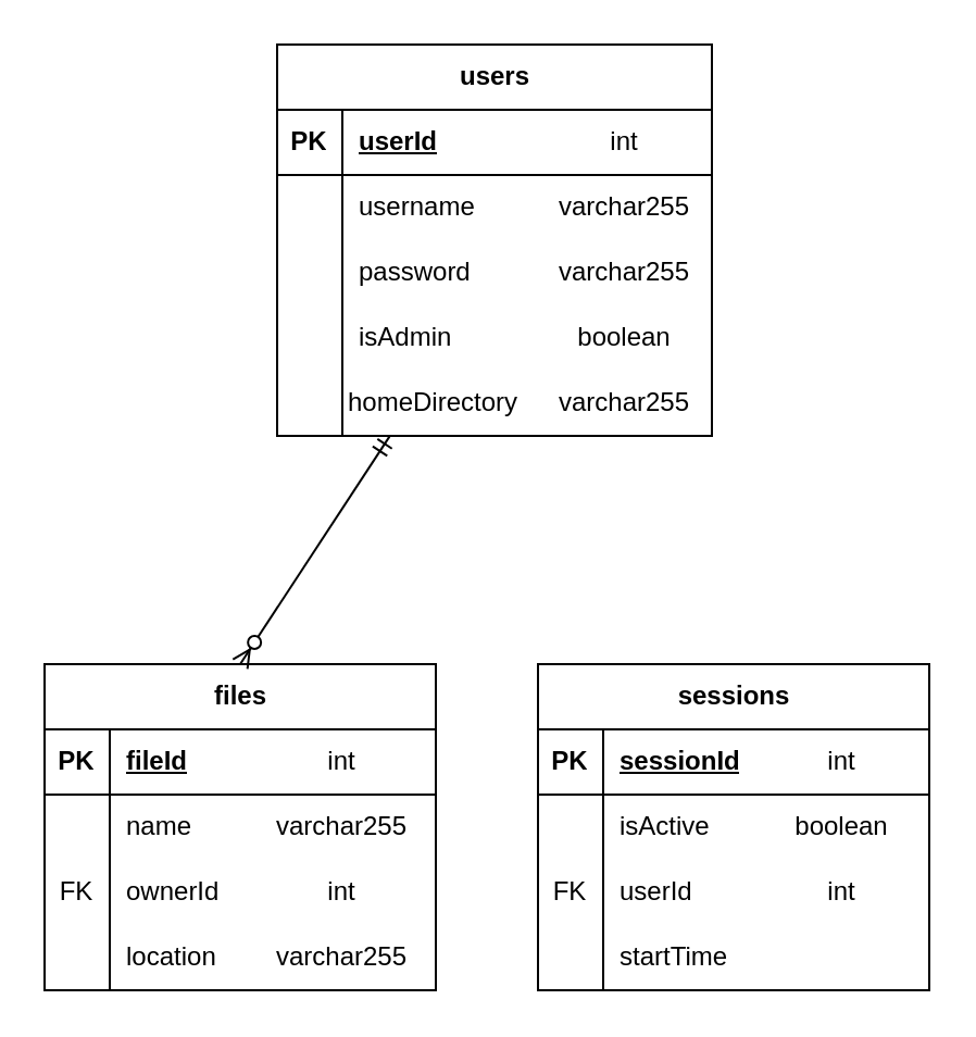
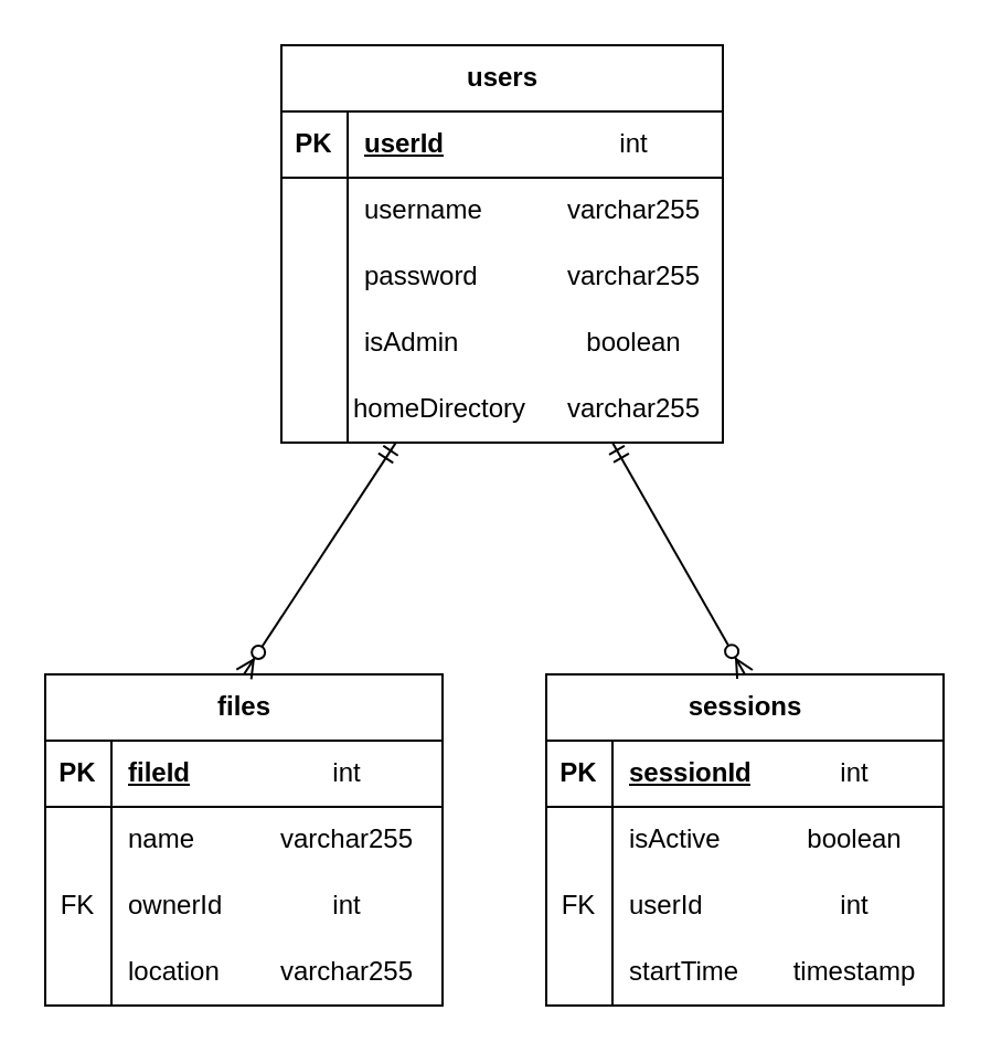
  <mxCell id="0" />
  <mxCell id="1" parent="0" />
  <mxCell id="2" value="varchar255" style="text;html=1;align=center;verticalAlign=middle;whiteSpace=wrap;rounded=0;" parent="1" vertex="1"><mxGeometry x="257" y="170" width="60" height="30" as="geometry" /></mxCell>
  <mxCell id="3" value="" style="endArrow=none;html=1;rounded=0;entryX=0.15;entryY=0.996;entryDx=0;entryDy=0;entryPerimeter=0;" parent="1" target="14" edge="1"><mxGeometry width="50" height="50" relative="1" as="geometry"><mxPoint x="157" y="200" as="sourcePoint" /><mxPoint x="157" y="210" as="targetPoint" /></mxGeometry></mxCell>
  <mxCell id="4" value="users" style="shape=table;startSize=30;container=1;collapsible=1;childLayout=tableLayout;fixedRows=1;rowLines=0;fontStyle=1;align=center;resizeLast=1;html=1;" parent="1" vertex="1"><mxGeometry x="127" y="20" width="200" height="180" as="geometry"><mxRectangle x="120" y="210" width="70" height="30" as="alternateBounds" /></mxGeometry></mxCell>
  <mxCell id="5" value="" style="shape=tableRow;horizontal=0;startSize=0;swimlaneHead=0;swimlaneBody=0;fillColor=none;collapsible=0;dropTarget=0;points=[[0,0.5],[1,0.5]];portConstraint=eastwest;top=0;left=0;right=0;bottom=1;strokeColor=default;fontStyle=0" parent="4" vertex="1"><mxGeometry y="30" width="200" height="30" as="geometry" /></mxCell>
  <mxCell id="6" value="PK" style="shape=partialRectangle;connectable=0;fillColor=none;top=0;left=0;bottom=0;right=0;fontStyle=1;overflow=hidden;whiteSpace=wrap;html=1;" parent="5" vertex="1"><mxGeometry width="30" height="30" as="geometry"><mxRectangle width="30" height="30" as="alternateBounds" /></mxGeometry></mxCell>
  <mxCell id="7" value="userId" style="shape=partialRectangle;connectable=0;fillColor=none;top=0;left=0;bottom=0;right=0;align=left;spacingLeft=6;fontStyle=5;overflow=hidden;whiteSpace=wrap;html=1;" parent="5" vertex="1"><mxGeometry x="30" width="170" height="30" as="geometry"><mxRectangle width="170" height="30" as="alternateBounds" /></mxGeometry></mxCell>
  <mxCell id="8" value="" style="shape=tableRow;horizontal=0;startSize=0;swimlaneHead=0;swimlaneBody=0;fillColor=none;collapsible=0;dropTarget=0;points=[[0,0.5],[1,0.5]];portConstraint=eastwest;top=0;left=0;right=0;bottom=0;" parent="4" vertex="1"><mxGeometry y="60" width="200" height="30" as="geometry" /></mxCell>
  <mxCell id="9" value="" style="shape=partialRectangle;connectable=0;fillColor=none;top=0;left=0;bottom=0;right=0;editable=1;overflow=hidden;whiteSpace=wrap;html=1;" parent="8" vertex="1"><mxGeometry width="30" height="30" as="geometry"><mxRectangle width="30" height="30" as="alternateBounds" /></mxGeometry></mxCell>
  <mxCell id="10" value="username" style="shape=partialRectangle;connectable=0;fillColor=none;top=0;left=0;bottom=0;right=0;align=left;spacingLeft=6;overflow=hidden;whiteSpace=wrap;html=1;" parent="8" vertex="1"><mxGeometry x="30" width="170" height="30" as="geometry"><mxRectangle width="170" height="30" as="alternateBounds" /></mxGeometry></mxCell>
  <mxCell id="11" value="" style="shape=tableRow;horizontal=0;startSize=0;swimlaneHead=0;swimlaneBody=0;fillColor=none;collapsible=0;dropTarget=0;points=[[0,0.5],[1,0.5]];portConstraint=eastwest;top=0;left=0;right=0;bottom=0;" parent="4" vertex="1"><mxGeometry y="90" width="200" height="30" as="geometry" /></mxCell>
  <mxCell id="12" value="" style="shape=partialRectangle;connectable=0;fillColor=none;top=0;left=0;bottom=0;right=0;editable=1;overflow=hidden;whiteSpace=wrap;html=1;" parent="11" vertex="1"><mxGeometry width="30" height="30" as="geometry"><mxRectangle width="30" height="30" as="alternateBounds" /></mxGeometry></mxCell>
  <mxCell id="13" value="password" style="shape=partialRectangle;connectable=0;fillColor=none;top=0;left=0;bottom=0;right=0;align=left;spacingLeft=6;overflow=hidden;whiteSpace=wrap;html=1;" parent="11" vertex="1"><mxGeometry x="30" width="170" height="30" as="geometry"><mxRectangle width="170" height="30" as="alternateBounds" /></mxGeometry></mxCell>
  <mxCell id="14" value="" style="shape=tableRow;horizontal=0;startSize=0;swimlaneHead=0;swimlaneBody=0;fillColor=none;collapsible=0;dropTarget=0;points=[[0,0.5],[1,0.5]];portConstraint=eastwest;top=0;left=0;right=0;bottom=0;" parent="4" vertex="1"><mxGeometry y="120" width="200" height="30" as="geometry" /></mxCell>
  <mxCell id="15" value="" style="shape=partialRectangle;connectable=0;fillColor=none;top=0;left=0;bottom=0;right=0;editable=1;overflow=hidden;whiteSpace=wrap;html=1;" parent="14" vertex="1"><mxGeometry width="30" height="30" as="geometry"><mxRectangle width="30" height="30" as="alternateBounds" /></mxGeometry></mxCell>
  <mxCell id="16" value="&lt;div&gt;isAdmin&lt;/div&gt;" style="shape=partialRectangle;connectable=0;fillColor=none;top=0;left=0;bottom=0;right=0;align=left;spacingLeft=6;overflow=hidden;whiteSpace=wrap;html=1;" parent="14" vertex="1"><mxGeometry x="30" width="170" height="30" as="geometry"><mxRectangle width="170" height="30" as="alternateBounds" /></mxGeometry></mxCell>
  <mxCell id="17" value="int" style="text;html=1;align=center;verticalAlign=middle;whiteSpace=wrap;rounded=0;" parent="1" vertex="1"><mxGeometry x="257" y="50" width="60" height="30" as="geometry" /></mxCell>
  <mxCell id="18" value="varchar255" style="text;html=1;align=center;verticalAlign=middle;whiteSpace=wrap;rounded=0;" parent="1" vertex="1"><mxGeometry x="257" y="80" width="60" height="30" as="geometry" /></mxCell>
  <mxCell id="19" value="boolean" style="text;html=1;align=center;verticalAlign=middle;whiteSpace=wrap;rounded=0;" parent="1" vertex="1"><mxGeometry x="257" y="140" width="60" height="30" as="geometry" /></mxCell>
  <mxCell id="20" value="homeDirectory" style="text;html=1;align=center;verticalAlign=middle;whiteSpace=wrap;rounded=0;" parent="1" vertex="1"><mxGeometry x="167" y="170" width="63.5" height="30" as="geometry" /></mxCell>
  <mxCell id="21" value="varchar255" style="text;html=1;align=center;verticalAlign=middle;whiteSpace=wrap;rounded=0;" parent="1" vertex="1"><mxGeometry x="257" y="110" width="60" height="30" as="geometry" /></mxCell>
  <mxCell id="22" value="files" style="shape=table;startSize=30;container=1;collapsible=1;childLayout=tableLayout;fixedRows=1;rowLines=0;fontStyle=1;align=center;resizeLast=1;html=1;" parent="1" vertex="1"><mxGeometry x="20" y="305" width="180" height="150" as="geometry" /></mxCell>
  <mxCell id="23" value="" style="shape=tableRow;horizontal=0;startSize=0;swimlaneHead=0;swimlaneBody=0;fillColor=none;collapsible=0;dropTarget=0;points=[[0,0.5],[1,0.5]];portConstraint=eastwest;top=0;left=0;right=0;bottom=1;" parent="22" vertex="1"><mxGeometry y="30" width="180" height="30" as="geometry" /></mxCell>
  <mxCell id="24" value="PK" style="shape=partialRectangle;connectable=0;fillColor=none;top=0;left=0;bottom=0;right=0;fontStyle=1;overflow=hidden;whiteSpace=wrap;html=1;" parent="23" vertex="1"><mxGeometry width="30" height="30" as="geometry"><mxRectangle width="30" height="30" as="alternateBounds" /></mxGeometry></mxCell>
  <mxCell id="25" value="fileId" style="shape=partialRectangle;connectable=0;fillColor=none;top=0;left=0;bottom=0;right=0;align=left;spacingLeft=6;fontStyle=5;overflow=hidden;whiteSpace=wrap;html=1;" parent="23" vertex="1"><mxGeometry x="30" width="150" height="30" as="geometry"><mxRectangle width="150" height="30" as="alternateBounds" /></mxGeometry></mxCell>
  <mxCell id="26" value="" style="shape=tableRow;horizontal=0;startSize=0;swimlaneHead=0;swimlaneBody=0;fillColor=none;collapsible=0;dropTarget=0;points=[[0,0.5],[1,0.5]];portConstraint=eastwest;top=0;left=0;right=0;bottom=0;" parent="22" vertex="1"><mxGeometry y="60" width="180" height="30" as="geometry" /></mxCell>
  <mxCell id="27" value="" style="shape=partialRectangle;connectable=0;fillColor=none;top=0;left=0;bottom=0;right=0;editable=1;overflow=hidden;whiteSpace=wrap;html=1;" parent="26" vertex="1"><mxGeometry width="30" height="30" as="geometry"><mxRectangle width="30" height="30" as="alternateBounds" /></mxGeometry></mxCell>
  <mxCell id="28" value="name" style="shape=partialRectangle;connectable=0;fillColor=none;top=0;left=0;bottom=0;right=0;align=left;spacingLeft=6;overflow=hidden;whiteSpace=wrap;html=1;" parent="26" vertex="1"><mxGeometry x="30" width="150" height="30" as="geometry"><mxRectangle width="150" height="30" as="alternateBounds" /></mxGeometry></mxCell>
  <mxCell id="29" value="" style="shape=tableRow;horizontal=0;startSize=0;swimlaneHead=0;swimlaneBody=0;fillColor=none;collapsible=0;dropTarget=0;points=[[0,0.5],[1,0.5]];portConstraint=eastwest;top=0;left=0;right=0;bottom=0;" parent="22" vertex="1"><mxGeometry y="90" width="180" height="30" as="geometry" /></mxCell>
  <mxCell id="30" value="FK" style="shape=partialRectangle;connectable=0;fillColor=none;top=0;left=0;bottom=0;right=0;editable=1;overflow=hidden;whiteSpace=wrap;html=1;" parent="29" vertex="1"><mxGeometry width="30" height="30" as="geometry"><mxRectangle width="30" height="30" as="alternateBounds" /></mxGeometry></mxCell>
  <mxCell id="31" value="ownerId" style="shape=partialRectangle;connectable=0;fillColor=none;top=0;left=0;bottom=0;right=0;align=left;spacingLeft=6;overflow=hidden;whiteSpace=wrap;html=1;" parent="29" vertex="1"><mxGeometry x="30" width="150" height="30" as="geometry"><mxRectangle width="150" height="30" as="alternateBounds" /></mxGeometry></mxCell>
  <mxCell id="32" value="" style="shape=tableRow;horizontal=0;startSize=0;swimlaneHead=0;swimlaneBody=0;fillColor=none;collapsible=0;dropTarget=0;points=[[0,0.5],[1,0.5]];portConstraint=eastwest;top=0;left=0;right=0;bottom=0;" parent="22" vertex="1"><mxGeometry y="120" width="180" height="30" as="geometry" /></mxCell>
  <mxCell id="33" value="" style="shape=partialRectangle;connectable=0;fillColor=none;top=0;left=0;bottom=0;right=0;editable=1;overflow=hidden;whiteSpace=wrap;html=1;" parent="32" vertex="1"><mxGeometry width="30" height="30" as="geometry"><mxRectangle width="30" height="30" as="alternateBounds" /></mxGeometry></mxCell>
  <mxCell id="34" value="location" style="shape=partialRectangle;connectable=0;fillColor=none;top=0;left=0;bottom=0;right=0;align=left;spacingLeft=6;overflow=hidden;whiteSpace=wrap;html=1;" parent="32" vertex="1"><mxGeometry x="30" width="150" height="30" as="geometry"><mxRectangle width="150" height="30" as="alternateBounds" /></mxGeometry></mxCell>
  <mxCell id="35" value="int" style="text;html=1;align=center;verticalAlign=middle;whiteSpace=wrap;rounded=0;" parent="1" vertex="1"><mxGeometry x="127" y="335" width="60" height="30" as="geometry" /></mxCell>
  <mxCell id="36" value="varchar255" style="text;html=1;align=center;verticalAlign=middle;whiteSpace=wrap;rounded=0;" parent="1" vertex="1"><mxGeometry x="127" y="365" width="60" height="30" as="geometry" /></mxCell>
  <mxCell id="37" value="int" style="text;html=1;align=center;verticalAlign=middle;whiteSpace=wrap;rounded=0;" parent="1" vertex="1"><mxGeometry x="127" y="395" width="60" height="30" as="geometry" /></mxCell>
  <mxCell id="38" value="varchar255" style="text;html=1;align=center;verticalAlign=middle;whiteSpace=wrap;rounded=0;" parent="1" vertex="1"><mxGeometry x="127" y="425" width="60" height="30" as="geometry" /></mxCell>
  <mxCell id="39" value="sessions" style="shape=table;startSize=30;container=1;collapsible=1;childLayout=tableLayout;fixedRows=1;rowLines=0;fontStyle=1;align=center;resizeLast=1;html=1;" parent="1" vertex="1"><mxGeometry x="247" y="305" width="180" height="150" as="geometry" /></mxCell>
  <mxCell id="40" value="" style="shape=tableRow;horizontal=0;startSize=0;swimlaneHead=0;swimlaneBody=0;fillColor=none;collapsible=0;dropTarget=0;points=[[0,0.5],[1,0.5]];portConstraint=eastwest;top=0;left=0;right=0;bottom=1;" parent="39" vertex="1"><mxGeometry y="30" width="180" height="30" as="geometry" /></mxCell>
  <mxCell id="41" value="PK" style="shape=partialRectangle;connectable=0;fillColor=none;top=0;left=0;bottom=0;right=0;fontStyle=1;overflow=hidden;whiteSpace=wrap;html=1;" parent="40" vertex="1"><mxGeometry width="30" height="30" as="geometry"><mxRectangle width="30" height="30" as="alternateBounds" /></mxGeometry></mxCell>
  <mxCell id="42" value="sessionId" style="shape=partialRectangle;connectable=0;fillColor=none;top=0;left=0;bottom=0;right=0;align=left;spacingLeft=6;fontStyle=5;overflow=hidden;whiteSpace=wrap;html=1;" parent="40" vertex="1"><mxGeometry x="30" width="150" height="30" as="geometry"><mxRectangle width="150" height="30" as="alternateBounds" /></mxGeometry></mxCell>
  <mxCell id="43" value="" style="shape=tableRow;horizontal=0;startSize=0;swimlaneHead=0;swimlaneBody=0;fillColor=none;collapsible=0;dropTarget=0;points=[[0,0.5],[1,0.5]];portConstraint=eastwest;top=0;left=0;right=0;bottom=0;" parent="39" vertex="1"><mxGeometry y="60" width="180" height="30" as="geometry" /></mxCell>
  <mxCell id="44" value="" style="shape=partialRectangle;connectable=0;fillColor=none;top=0;left=0;bottom=0;right=0;editable=1;overflow=hidden;whiteSpace=wrap;html=1;" parent="43" vertex="1"><mxGeometry width="30" height="30" as="geometry"><mxRectangle width="30" height="30" as="alternateBounds" /></mxGeometry></mxCell>
  <mxCell id="45" value="isActive" style="shape=partialRectangle;connectable=0;fillColor=none;top=0;left=0;bottom=0;right=0;align=left;spacingLeft=6;overflow=hidden;whiteSpace=wrap;html=1;" parent="43" vertex="1"><mxGeometry x="30" width="150" height="30" as="geometry"><mxRectangle width="150" height="30" as="alternateBounds" /></mxGeometry></mxCell>
  <mxCell id="46" value="" style="shape=tableRow;horizontal=0;startSize=0;swimlaneHead=0;swimlaneBody=0;fillColor=none;collapsible=0;dropTarget=0;points=[[0,0.5],[1,0.5]];portConstraint=eastwest;top=0;left=0;right=0;bottom=0;" parent="39" vertex="1"><mxGeometry y="90" width="180" height="30" as="geometry" /></mxCell>
  <mxCell id="47" value="FK" style="shape=partialRectangle;connectable=0;fillColor=none;top=0;left=0;bottom=0;right=0;editable=1;overflow=hidden;whiteSpace=wrap;html=1;" parent="46" vertex="1"><mxGeometry width="30" height="30" as="geometry"><mxRectangle width="30" height="30" as="alternateBounds" /></mxGeometry></mxCell>
  <mxCell id="48" value="userId" style="shape=partialRectangle;connectable=0;fillColor=none;top=0;left=0;bottom=0;right=0;align=left;spacingLeft=6;overflow=hidden;whiteSpace=wrap;html=1;" parent="46" vertex="1"><mxGeometry x="30" width="150" height="30" as="geometry"><mxRectangle width="150" height="30" as="alternateBounds" /></mxGeometry></mxCell>
  <mxCell id="49" value="" style="shape=tableRow;horizontal=0;startSize=0;swimlaneHead=0;swimlaneBody=0;fillColor=none;collapsible=0;dropTarget=0;points=[[0,0.5],[1,0.5]];portConstraint=eastwest;top=0;left=0;right=0;bottom=0;" parent="39" vertex="1"><mxGeometry y="120" width="180" height="30" as="geometry" /></mxCell>
  <mxCell id="50" value="" style="shape=partialRectangle;connectable=0;fillColor=none;top=0;left=0;bottom=0;right=0;editable=1;overflow=hidden;whiteSpace=wrap;html=1;" parent="49" vertex="1"><mxGeometry width="30" height="30" as="geometry"><mxRectangle width="30" height="30" as="alternateBounds" /></mxGeometry></mxCell>
  <mxCell id="51" value="startTime" style="shape=partialRectangle;connectable=0;fillColor=none;top=0;left=0;bottom=0;right=0;align=left;spacingLeft=6;overflow=hidden;whiteSpace=wrap;html=1;" parent="49" vertex="1"><mxGeometry x="30" width="150" height="30" as="geometry"><mxRectangle width="150" height="30" as="alternateBounds" /></mxGeometry></mxCell>
  <mxCell id="52" value="int" style="text;html=1;align=center;verticalAlign=middle;whiteSpace=wrap;rounded=0;" parent="1" vertex="1"><mxGeometry x="357" y="335" width="60" height="30" as="geometry" /></mxCell>
  <mxCell id="53" value="boolean" style="text;html=1;align=center;verticalAlign=middle;whiteSpace=wrap;rounded=0;" parent="1" vertex="1"><mxGeometry x="357" y="365" width="60" height="30" as="geometry" /></mxCell>
  <mxCell id="54" value="int" style="text;html=1;align=center;verticalAlign=middle;whiteSpace=wrap;rounded=0;" parent="1" vertex="1"><mxGeometry x="357" y="395" width="60" height="30" as="geometry" /></mxCell>
+ <mxCell id="55" value="timestamp" style="text;html=1;align=center;verticalAlign=middle;whiteSpace=wrap;rounded=0;" parent="1" vertex="1"><mxGeometry x="357" y="425" width="60" height="30" as="geometry" /></mxCell>
  <mxCell id="56" value="" style="fontSize=12;html=1;endArrow=ERzeroToMany;startArrow=ERmandOne;rounded=0;exitX=0.184;exitY=1.011;exitDx=0;exitDy=0;entryX=0.5;entryY=0;entryDx=0;entryDy=0;verticalAlign=middle;exitPerimeter=0;" parent="1" source="20" edge="1"><mxGeometry width="100" height="100" relative="1" as="geometry"><mxPoint x="187" y="230" as="sourcePoint" /><mxPoint x="110" y="305" as="targetPoint" /></mxGeometry></mxCell>
+ <mxCell id="57" value="" style="fontSize=12;html=1;endArrow=ERzeroToMany;startArrow=ERmandOne;rounded=0;exitX=0.75;exitY=1;exitDx=0;exitDy=0;entryX=0.5;entryY=0;entryDx=0;entryDy=0;verticalAlign=middle;" parent="1" source="4" target="39" edge="1"><mxGeometry width="100" height="100" relative="1" as="geometry"><mxPoint x="277" y="230" as="sourcePoint" /><mxPoint x="367" y="245" as="targetPoint" /></mxGeometry></mxCell>
